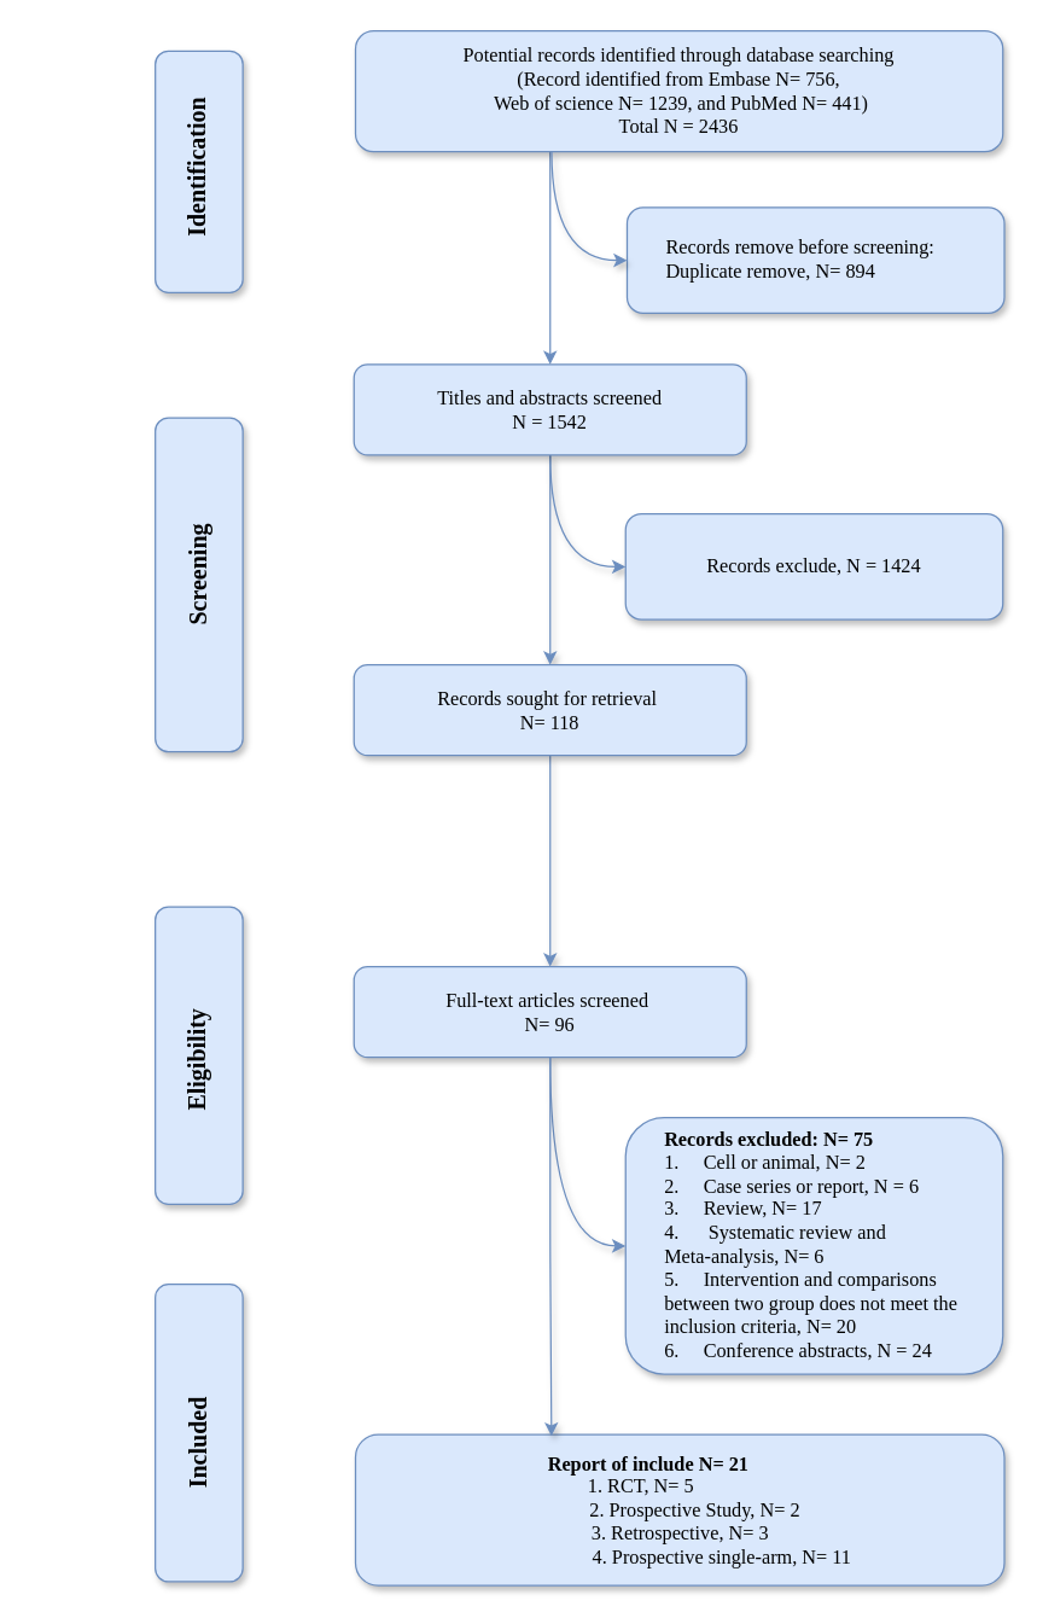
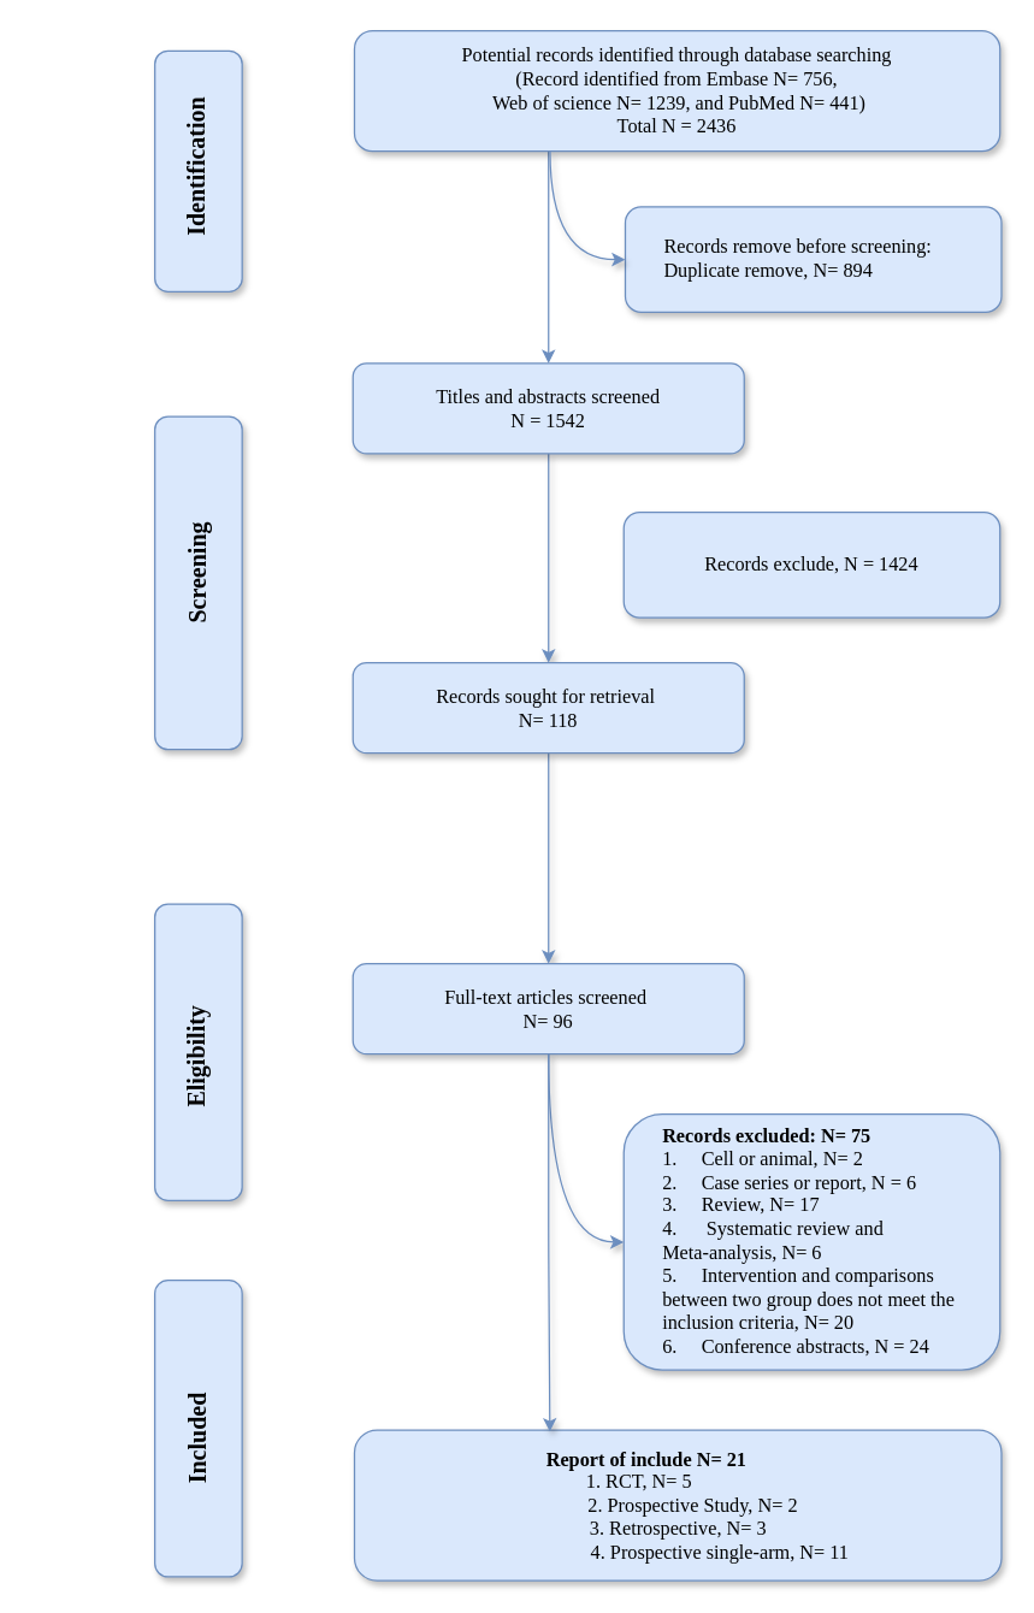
  <mxCell id="0" />
  <mxCell id="1" parent="0" />
  <mxCell id="2" value="" style="edgeStyle=orthogonalEdgeStyle;rounded=0;hachureGap=4;orthogonalLoop=1;jettySize=auto;html=1;fontFamily=Architects Daughter;fontSource=https%3A%2F%2Ffonts.googleapis.com%2Fcss%3Ffamily%3DArchitects%2BDaughter;fillColor=#dae8fc;strokeColor=#6c8ebf;" parent="1" source="3" target="6" edge="1"><mxGeometry relative="1" as="geometry"><Array as="points"><mxPoint x="364" y="130" /><mxPoint x="364" y="130" /></Array></mxGeometry></mxCell>
  <mxCell id="3" value="&lt;div&gt;Potential records identified through database searching&lt;/div&gt;&lt;div&gt;(Record identified from Embase N= 756,&lt;/div&gt;&lt;div&gt;&amp;nbsp;Web of science N= 1239, and PubMed N= 441)&lt;/div&gt;&lt;div&gt;Total N = 2436&lt;/div&gt;" style="rounded=1;whiteSpace=wrap;html=1;hachureGap=4;fontFamily=Times New Roman;fillColor=#dae8fc;strokeColor=#6c8ebf;shadow=1;fontSize=13;" parent="1" vertex="1"><mxGeometry x="235" y="20" width="429" height="80" as="geometry" /></mxCell>
  <mxCell id="4" style="edgeStyle=orthogonalEdgeStyle;rounded=1;hachureGap=4;orthogonalLoop=1;jettySize=auto;html=1;fontFamily=Architects Daughter;fontSource=https%3A%2F%2Ffonts.googleapis.com%2Fcss%3Ffamily%3DArchitects%2BDaughter;curved=0;shadow=1;fillColor=#dae8fc;strokeColor=#6c8ebf;" edge="1" parent="1" source="6" target="10"><mxGeometry relative="1" as="geometry" /></mxCell>
- <mxCell id="5" style="edgeStyle=orthogonalEdgeStyle;rounded=0;hachureGap=4;orthogonalLoop=1;jettySize=auto;html=1;entryX=0;entryY=0.5;entryDx=0;entryDy=0;fontFamily=Architects Daughter;fontSource=https%3A%2F%2Ffonts.googleapis.com%2Fcss%3Ffamily%3DArchitects%2BDaughter;curved=1;fillColor=#dae8fc;strokeColor=#6c8ebf;shadow=1;" edge="1" parent="1" source="6" target="14"><mxGeometry relative="1" as="geometry" /></mxCell>
  <mxCell id="6" value="&lt;div&gt;Titles and abstracts screened&lt;/div&gt;&lt;div&gt;N = 1542&lt;/div&gt;" style="whiteSpace=wrap;html=1;fontSize=13;fontFamily=Times New Roman;fillColor=#dae8fc;strokeColor=#6c8ebf;rounded=1;hachureGap=4;shadow=1;" parent="1" vertex="1"><mxGeometry x="234" y="241" width="260" height="60" as="geometry" /></mxCell>
  <mxCell id="7" value="Records remove before screening: Duplicate remove, N= 894" style="whiteSpace=wrap;html=1;fontSize=13;fontFamily=Times New Roman;fillColor=#dae8fc;strokeColor=#6c8ebf;rounded=1;hachureGap=4;shadow=1;align=left;spacing=26;spacingRight=0;spacingBottom=2;verticalAlign=middle;" parent="1" vertex="1"><mxGeometry x="415" y="137" width="250" height="70" as="geometry" /></mxCell>
  <mxCell id="8" style="edgeStyle=orthogonalEdgeStyle;rounded=0;hachureGap=4;orthogonalLoop=1;jettySize=auto;html=1;entryX=0;entryY=0.5;entryDx=0;entryDy=0;fontFamily=Architects Daughter;fontSource=https%3A%2F%2Ffonts.googleapis.com%2Fcss%3Ffamily%3DArchitects%2BDaughter;fillColor=#dae8fc;strokeColor=#6c8ebf;shadow=1;curved=1;" parent="1" source="3" target="7" edge="1"><mxGeometry relative="1" as="geometry"><Array as="points"><mxPoint x="365" y="172" /></Array></mxGeometry></mxCell>
  <mxCell id="9" style="edgeStyle=orthogonalEdgeStyle;rounded=1;hachureGap=4;orthogonalLoop=1;jettySize=auto;html=1;entryX=0.5;entryY=0;entryDx=0;entryDy=0;fontFamily=Architects Daughter;fontSource=https%3A%2F%2Ffonts.googleapis.com%2Fcss%3Ffamily%3DArchitects%2BDaughter;fillColor=#dae8fc;strokeColor=#6c8ebf;curved=0;shadow=1;" edge="1" parent="1" source="10" target="12"><mxGeometry relative="1" as="geometry" /></mxCell>
  <mxCell id="10" value="&lt;div&gt;Records sought for retrieval&amp;nbsp;&lt;/div&gt;&lt;div&gt;N= 118&lt;/div&gt;" style="whiteSpace=wrap;html=1;fontSize=13;fontFamily=Times New Roman;fillColor=#dae8fc;strokeColor=#6c8ebf;rounded=1;hachureGap=4;shadow=1;" vertex="1" parent="1"><mxGeometry x="234" y="440" width="260" height="60" as="geometry" /></mxCell>
  <mxCell id="11" style="edgeStyle=orthogonalEdgeStyle;rounded=0;hachureGap=4;orthogonalLoop=1;jettySize=auto;html=1;entryX=0;entryY=0.5;entryDx=0;entryDy=0;fontFamily=Architects Daughter;fontSource=https%3A%2F%2Ffonts.googleapis.com%2Fcss%3Ffamily%3DArchitects%2BDaughter;curved=1;fillColor=#dae8fc;strokeColor=#6c8ebf;shadow=1;" edge="1" parent="1" source="12" target="15"><mxGeometry relative="1" as="geometry" /></mxCell>
  <mxCell id="12" value="&lt;div&gt;Full-text articles screened&amp;nbsp;&lt;/div&gt;&lt;div&gt;N= 96&lt;/div&gt;" style="whiteSpace=wrap;html=1;fontSize=13;fontFamily=Times New Roman;fillColor=#dae8fc;strokeColor=#6c8ebf;rounded=1;hachureGap=4;shadow=1;" vertex="1" parent="1"><mxGeometry x="234" y="640" width="260" height="60" as="geometry" /></mxCell>
  <mxCell id="13" value="&lt;div&gt;&lt;b&gt;&amp;nbsp; &amp;nbsp;Report of include N= 21&lt;/b&gt;&lt;/div&gt;&lt;div&gt;&lt;span style=&quot;background-color: transparent; color: light-dark(rgb(0, 0, 0), rgb(255, 255, 255));&quot;&gt;1. &lt;/span&gt;&lt;span style=&quot;background-color: transparent; color: light-dark(rgb(0, 0, 0), rgb(255, 255, 255));&quot;&gt;RCT, N= 5&lt;/span&gt;&lt;/div&gt;&lt;div&gt;&amp;nbsp; &amp;nbsp; &amp;nbsp; &amp;nbsp; &amp;nbsp; &amp;nbsp; &amp;nbsp; &amp;nbsp; &amp;nbsp; &amp;nbsp; &amp;nbsp; 2. Prospective Study, N= 2&lt;/div&gt;&lt;div&gt;&amp;nbsp; &amp;nbsp; &amp;nbsp; &amp;nbsp; &amp;nbsp; &amp;nbsp; &amp;nbsp; &amp;nbsp; 3. Retrospective, N= 3&lt;/div&gt;&lt;div&gt;&amp;nbsp; &amp;nbsp; &amp;nbsp; &amp;nbsp; &amp;nbsp; &amp;nbsp; &amp;nbsp; &amp;nbsp; &amp;nbsp; &amp;nbsp; &amp;nbsp; &amp;nbsp; &amp;nbsp; &amp;nbsp; &amp;nbsp; &amp;nbsp; &amp;nbsp;4. Prospective single-arm, N= 11&lt;/div&gt;" style="whiteSpace=wrap;html=1;fontSize=13;fontFamily=Times New Roman;fillColor=#dae8fc;strokeColor=#6c8ebf;rounded=1;hachureGap=4;shadow=1;align=center;spacing=4;spacingRight=51;" vertex="1" parent="1"><mxGeometry x="235" y="950" width="430" height="100" as="geometry" /></mxCell>
  <mxCell id="14" value="Records exclude, N = 1424" style="whiteSpace=wrap;html=1;fontSize=13;fontFamily=Times New Roman;fillColor=#dae8fc;strokeColor=#6c8ebf;rounded=1;hachureGap=4;shadow=1;align=center;spacing=26;spacingRight=0;spacingBottom=2;verticalAlign=middle;" vertex="1" parent="1"><mxGeometry x="414" y="340" width="250" height="70" as="geometry" /></mxCell>
  <mxCell id="15" value="&lt;div&gt;&lt;b&gt;Records excluded: N= 75&lt;/b&gt;&lt;/div&gt;&lt;div&gt;1.&lt;span style=&quot;white-space:pre&quot;&gt;&#09;&lt;/span&gt;Cell or animal, N= 2&lt;/div&gt;&lt;div&gt;2.&lt;span style=&quot;white-space:pre&quot;&gt;&#09;&lt;/span&gt;Case series or report, N = 6&lt;/div&gt;&lt;div&gt;3.&lt;span style=&quot;white-space:pre&quot;&gt;&#09;&lt;/span&gt;Review, N= 17&lt;/div&gt;&lt;div&gt;4.&lt;span style=&quot;white-space:pre&quot;&gt;&#09;&lt;/span&gt; Systematic review and&amp;nbsp;&lt;/div&gt;&lt;div&gt;Meta-analysis, N= 6&lt;/div&gt;&lt;div&gt;5.&lt;span style=&quot;white-space:pre&quot;&gt;&#09;&lt;/span&gt;Intervention and comparisons&amp;nbsp;&lt;/div&gt;&lt;div&gt;between two group does not meet the inclusion criteria, N= 20&lt;/div&gt;&lt;div&gt;6.&lt;span style=&quot;white-space: pre;&quot;&gt;&#09;&lt;/span&gt;Conference abstracts, N = 24&lt;/div&gt;" style="whiteSpace=wrap;html=1;fontSize=13;fontFamily=Times New Roman;fillColor=#dae8fc;strokeColor=#6c8ebf;rounded=1;hachureGap=4;shadow=1;align=left;spacing=26;spacingRight=0;spacingBottom=2;verticalAlign=middle;" vertex="1" parent="1"><mxGeometry x="414" y="740" width="250" height="170" as="geometry" /></mxCell>
  <mxCell id="16" style="edgeStyle=orthogonalEdgeStyle;rounded=1;hachureGap=4;orthogonalLoop=1;jettySize=auto;html=1;fontFamily=Architects Daughter;fontSource=https%3A%2F%2Ffonts.googleapis.com%2Fcss%3Ffamily%3DArchitects%2BDaughter;fillColor=#dae8fc;strokeColor=#6c8ebf;curved=0;shadow=1;entryX=0.302;entryY=0.01;entryDx=0;entryDy=0;entryPerimeter=0;" edge="1" parent="1" source="12" target="13"><mxGeometry relative="1" as="geometry"><mxPoint x="365" y="950" as="targetPoint" /></mxGeometry></mxCell>
  <mxCell id="17" value="Identification" style="whiteSpace=wrap;html=1;fontSize=16;fontFamily=Times New Roman;fillColor=#dae8fc;strokeColor=#6c8ebf;rounded=1;hachureGap=4;shadow=1;align=left;spacing=37;spacingRight=0;spacingBottom=2;verticalAlign=middle;direction=west;rotation=270;flipV=1;flipH=1;fontStyle=1" vertex="1" parent="1"><mxGeometry x="51.34" y="84.35" width="160" height="57.99" as="geometry" /></mxCell>
  <mxCell id="18" value="Screening" style="whiteSpace=wrap;html=1;fontSize=16;fontFamily=Times New Roman;fillColor=#dae8fc;strokeColor=#6c8ebf;rounded=1;hachureGap=4;shadow=1;align=left;spacing=84;spacingRight=0;spacingBottom=2;verticalAlign=middle;direction=west;rotation=270;flipV=1;flipH=1;fontStyle=1" vertex="1" parent="1"><mxGeometry x="20.67" y="358.01" width="221.34" height="57.99" as="geometry" /></mxCell>
  <mxCell id="19" value="Eligibility" style="whiteSpace=wrap;html=1;fontSize=16;fontFamily=Times New Roman;fillColor=#dae8fc;strokeColor=#6c8ebf;rounded=1;hachureGap=4;shadow=1;align=left;spacing=62;spacingRight=0;spacingBottom=2;verticalAlign=middle;direction=west;rotation=270;flipV=1;flipH=1;fontStyle=1" vertex="1" parent="1"><mxGeometry x="32.83" y="669.85" width="197.01" height="57.99" as="geometry" /></mxCell>
  <mxCell id="20" value="Included" style="whiteSpace=wrap;html=1;fontSize=16;fontFamily=Times New Roman;fillColor=#dae8fc;strokeColor=#6c8ebf;rounded=1;hachureGap=4;shadow=1;align=left;spacing=62;spacingRight=0;spacingBottom=2;verticalAlign=middle;direction=west;rotation=270;flipV=1;flipH=1;fontStyle=1" vertex="1" parent="1"><mxGeometry x="32.83" y="920" width="197.01" height="57.99" as="geometry" /></mxCell>
